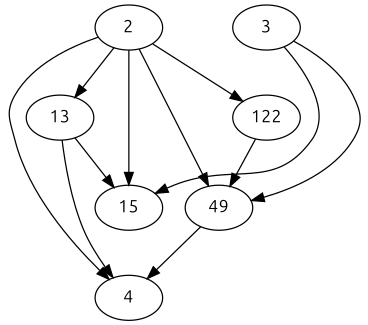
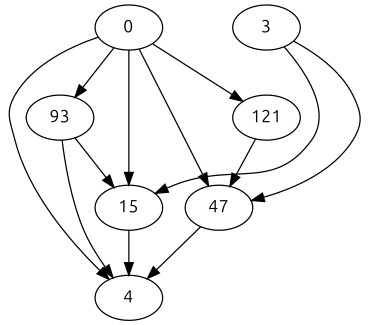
  strict digraph {
    fontname=Ubuntu
    node [activation_type=SigmoidSteepenedActivation fontname=Ubuntu neuron_type=HIDN]
    edge [fontname=Ubuntu parameters="[0.2 0.859578117995662 0 0 0 0 0.02040998836129222 0]" recurrent=false]
    4 [neuron_type=OUTP]
-   2 [activation_type=NullActivation neuron_type=INPT]
-   13
+   2 [activation_type=NullActivation neuron_type=INPT label=0]
+   13 [label=93]
    15
-   49
-   121 [label=122]
+   49 [label=47]
+   121
    3 [activation_type=NullActivation neuron_type=INPT]
    2 -> 4 [weight=-4.570700]
    2 -> 13 [parameters="[0.3 0 0 0 0 0.770886170811635 0 0]" weight=1.506443]
    2 -> 15 [weight=7.046402]
    2 -> 49 [weight=-3.785927]
    2 -> 121 [weight=-2.186873]
    13 -> 4 [weight=-0.919379]
    13 -> 15 [parameters="[0.3 0 0 0 0 0.770886170811635 0 0]" weight=1.621026]
+   15 -> 4 [weight=11.027209]
    49 -> 4 [weight=4.157284]
    121 -> 49 [weight=0.183277]
    3 -> 15 [weight=-7.484801]
    3 -> 49 [parameters="[0.1422007325062531 0 0 0.3309226808522391 0 0.03399681113589122 0.05302262221005726 0]" weight=0.169718]
  }
